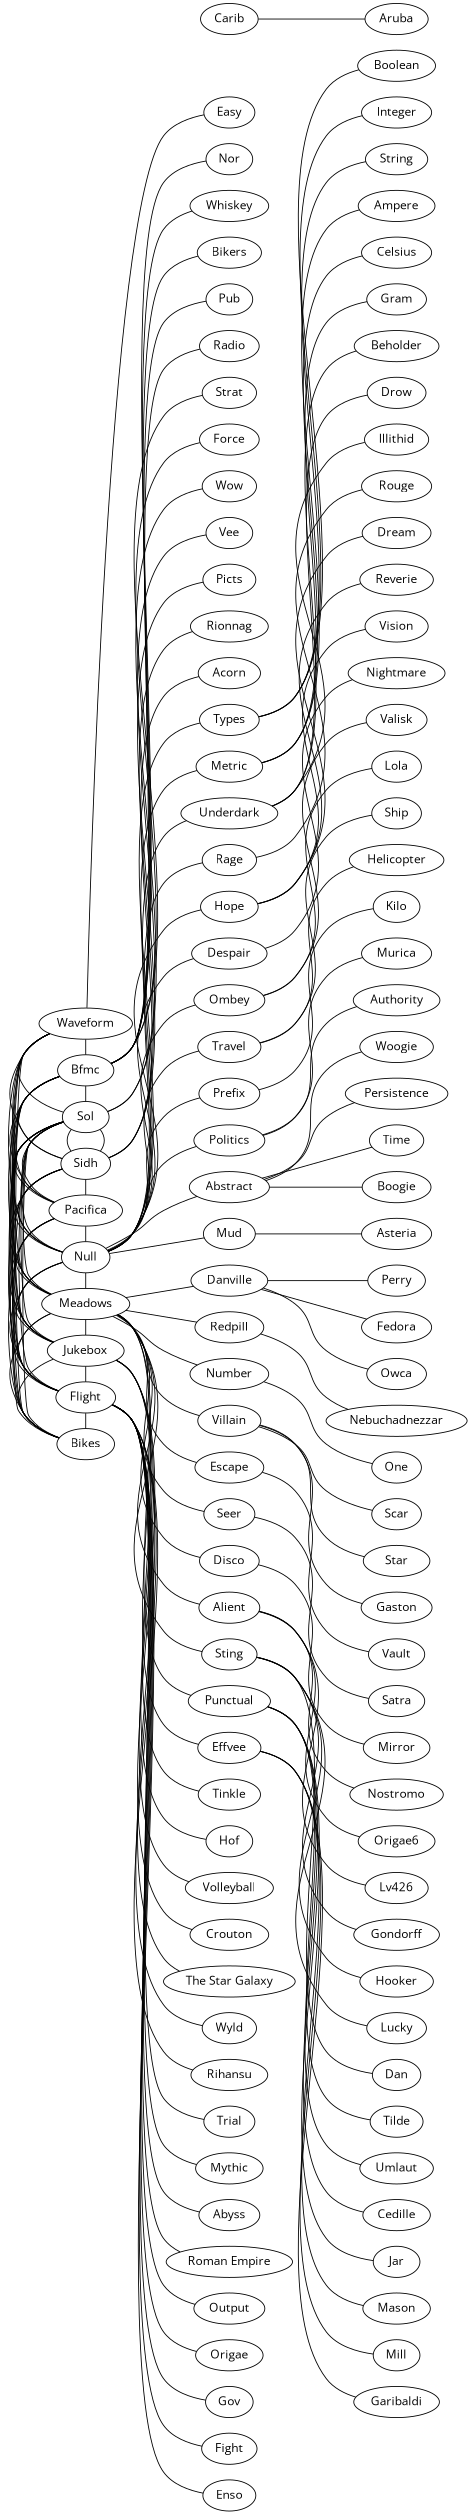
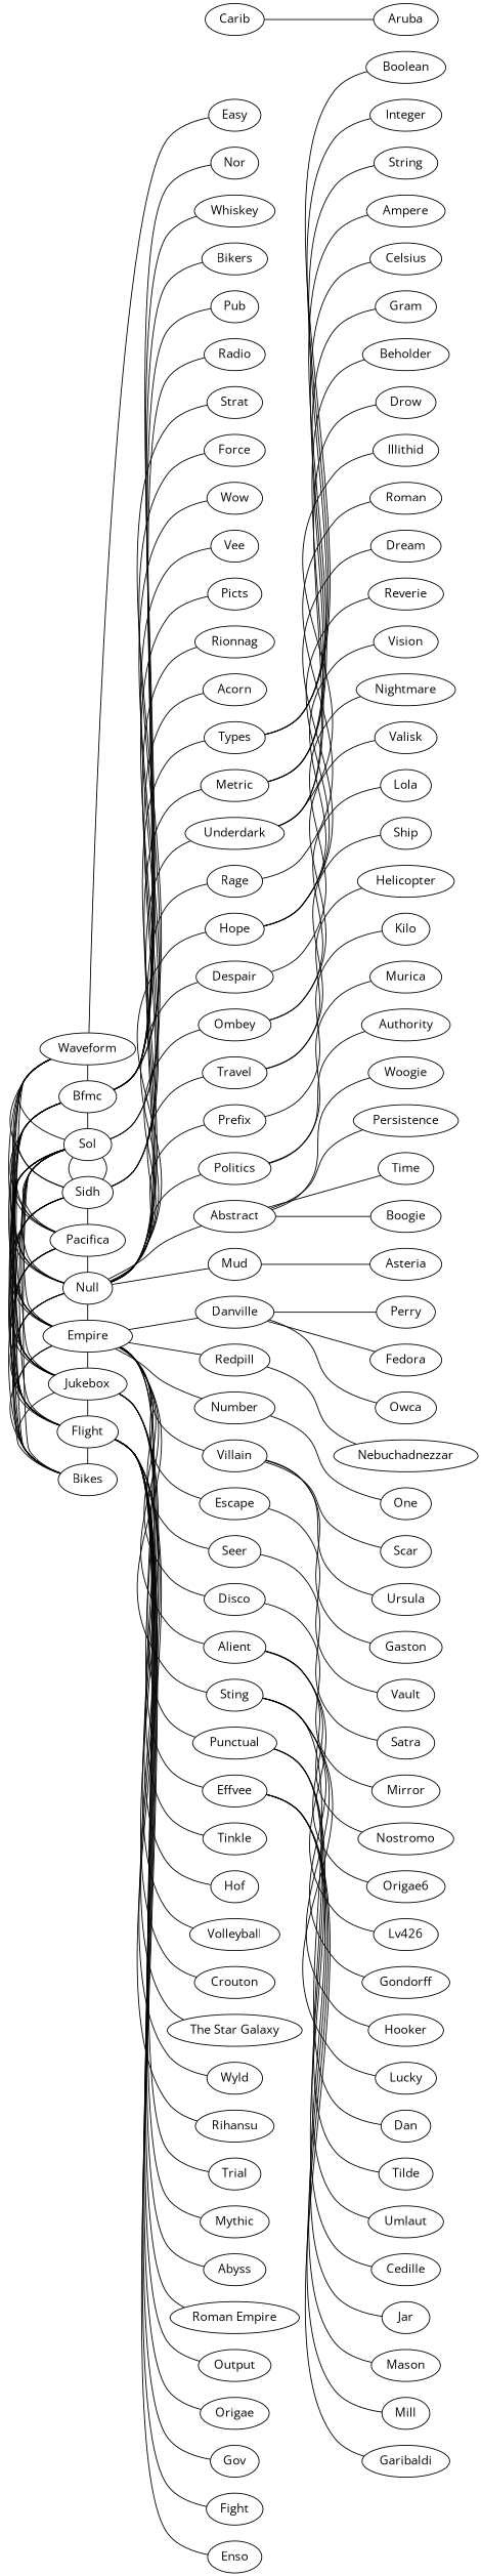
  digraph {
    concentrate=true
    dir=both
    fontname="Open Sans"
    rankdir=LR
    splines=true
    node [fontname="Open Sans"]
    edge [arrowhead=none arrowtail=none fontname="Open Sans"]
    n1 [label=Bfmc]
    n2 [label=Bikes]
    n3 [label=Flight]
    n4 [label=Jukebox]
-   n5 [label=Meadows]
+   n5 [label=Empire]
    n6 [label=Null]
    n7 [label=Pacifica]
    n8 [label=Sidh]
    n9 [label=Sol]
    n10 [label=Waveform]
    Gov
    Fight
    Enso
    "The Star Galaxy"
    Wyld
    Rihansu
    Trial
    Mythic
    Abyss
    "Roman Empire"
    Output
    n22 [label=Origae]
    Hof
    Volleyball
    Crouton
    Tinkle
    Villain
    Escape
    Seer
    Disco
    Alient
    Sting
    Punctual
    Effvee
    Danville
    Redpill
    Number
    Types
    Metric
    Underdark
    Rage
    Hope
    Despair
    Ombey
    Carib
    Travel
    Prefix
    Politics
    Abstract
    Mud
    Picts
    Rionnag
    Acorn
    Vee
    Wow
    Easy
    Bikers
    Pub
    Radio
    Strat
    Force
    Nor
    Whiskey
    Gaston
    Scar
-   Ursula [label=Star]
+   Ursula
    Vault
    Satra
    Mirror
    Lv426
    Nostromo
    Origae6
    Gondorff
    Hooker
    Lucky
    Dan
    Cedille
    Tilde
    Umlaut
    Garibaldi
    Mason
    Jar
    Mill
    Fedora
    Owca
    Perry
    Nebuchadnezzar
    One
    Boolean
    Integer
    String
    Ampere
    Celsius
    Gram
    Beholder
    Drow
    Illithid
-   Rouge
+   Rouge [label=Roman]
    Dream
    Reverie
    Vision
    Nightmare
    Lola
    Valisk
    Aruba
    Helicopter
    Ship
    Kilo
    Authority
    Murica
    Boogie
    Woogie
    Persistence
    Time
    Asteria
    subgraph sub_1 {
      rank=same
      n1
      n2
      n3
      n4
      n5
      n6
      n7
      n8
      n9
      n10
    }
    subgraph sub_2 {
      rank=same
      Gov
      Fight
      Enso
      "The Star Galaxy"
      Wyld
      Rihansu
      Trial
      Mythic
      Abyss
      "Roman Empire"
      Output
      n22
      Hof
      Volleyball
      Crouton
      Tinkle
      Villain
      Escape
      Seer
      Disco
      Alient
      Sting
      Punctual
      Effvee
      Danville
      Redpill
      Number
      Types
      Metric
      Underdark
      Rage
      Hope
      Despair
      Ombey
      Carib
      Travel
      Prefix
      Politics
      Abstract
      Mud
      Picts
      Rionnag
      Acorn
      Vee
      Wow
      Easy
    }
    n1 -> n9 [dir=both]
    n1 -> Bikers
    n1 -> Pub
    n1 -> Radio
    n1 -> Strat
    n1 -> Force
    n1 -> Nor
    n1 -> Whiskey
    n2 -> n1 [dir=both]
    n2 -> n9 [dir=both]
    n3 -> n1 [dir=both]
    n3 -> n2 [dir=both]
    n3 -> n9 [dir=both]
    n3 -> Gov
    n3 -> Fight
    n3 -> Enso
    n3 -> "The Star Galaxy"
    n3 -> Wyld
    n3 -> Rihansu
    n3 -> Trial
    n3 -> Mythic
    n3 -> Abyss
    n3 -> "Roman Empire"
    n3 -> Output
    n3 -> n22
    n4 -> n1 [dir=both]
    n4 -> n2 [dir=both]
    n4 -> n3 [dir=both]
    n4 -> n9 [dir=both]
    n4 -> Hof
    n4 -> Volleyball
    n4 -> Crouton
    n4 -> Tinkle
    n5 -> n1 [dir=both]
    n5 -> n2 [dir=both]
    n5 -> n3 [dir=both]
    n5 -> n4 [dir=both]
    n5 -> n9 [dir=both]
    n5 -> Villain
    n5 -> Escape
    n5 -> Seer
    n5 -> Disco
    n5 -> Alient
    n5 -> Sting
    n5 -> Punctual
    n5 -> Effvee
    n5 -> Danville
    n5 -> Redpill
    n5 -> Number
    n6 -> n1 [dir=both]
    n6 -> n2 [dir=both]
    n6 -> n3 [dir=both]
    n6 -> n4 [dir=both]
    n6 -> n5 [dir=both]
    n6 -> n9 [dir=both]
    n6 -> Types
    n6 -> Metric
    n6 -> Underdark
    n6 -> Rage
    n6 -> Hope
    n6 -> Despair
    n6 -> Ombey
    n6 -> Travel
    n6 -> Prefix
    n6 -> Politics
    n6 -> Abstract
    n6 -> Mud
    n7 -> n1 [dir=both]
    n7 -> n2 [dir=both]
    n7 -> n3 [dir=both]
    n7 -> n4 [dir=both]
    n7 -> n5 [dir=both]
    n7 -> n6 [dir=both]
    n7 -> n9 [dir=both]
    n8 -> n1 [dir=both]
    n8 -> n2 [dir=both]
    n8 -> n3 [dir=both]
    n8 -> n4 [dir=both]
    n8 -> n5 [dir=both]
    n8 -> n6 [dir=both]
    n8 -> n7 [dir=both]
    n8 -> n9 [dir=both]
    n8 -> Picts
    n8 -> Rionnag
    n8 -> Acorn
    n9 -> n2 [dir=both]
    n9 -> n3 [dir=both]
    n9 -> n4 [dir=both]
    n9 -> n5 [dir=both]
    n9 -> n6 [dir=both]
    n9 -> n7 [dir=both]
    n9 -> n8 [dir=both]
    n9 -> Vee
    n9 -> Wow
    n10 -> n1 [dir=both]
    n10 -> n2 [dir=both]
    n10 -> n3 [dir=both]
    n10 -> n4 [dir=both]
    n10 -> n5 [dir=both]
    n10 -> n6 [dir=both]
    n10 -> n7 [dir=both]
    n10 -> n8 [dir=both]
    n10 -> n9 [dir=both]
    n10 -> Easy
    Villain -> Gaston
    Villain -> Scar
    Villain -> Ursula
    Escape -> Vault
    Seer -> Satra
    Disco -> Mirror
    Alient -> Lv426
    Alient -> Nostromo
    Alient -> Origae6
    Sting -> Gondorff
    Sting -> Hooker
    Sting -> Lucky
    Sting -> Dan
    Punctual -> Cedille
    Punctual -> Tilde
    Punctual -> Umlaut
    Effvee -> Garibaldi
    Effvee -> Mason
-   Punctual -> Jar
+   Effvee -> Jar
    Effvee -> Mill
    Danville -> Fedora
    Danville -> Owca
    Danville -> Perry
    Redpill -> Nebuchadnezzar
    Number -> One
    Types -> Boolean
    Types -> Integer
    Types -> String
    Metric -> Ampere
    Metric -> Celsius
    Metric -> Gram
    Underdark -> Beholder
    Underdark -> Drow
    Underdark -> Illithid
    Rage -> Rouge
    Hope -> Dream
    Hope -> Reverie
    Hope -> Vision
    Despair -> Nightmare
    Ombey -> Lola
    Ombey -> Valisk
    Carib -> Aruba
    Travel -> Helicopter
    Travel -> Ship
    Prefix -> Kilo
    Politics -> Authority
    Politics -> Murica
    Abstract -> Boogie
    Abstract -> Woogie
    Abstract -> Persistence
    Abstract -> Time
    Mud -> Asteria
  }
